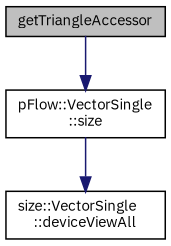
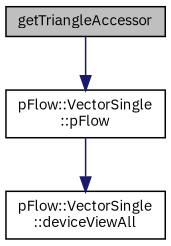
  digraph {
    fontname="IBM Plex Sans"
    rankdir=TB
    node [color=black fillcolor=white fontname="IBM Plex Sans" fontsize=10 shape=record style=filled]
    edge [color=midnightblue fontname="IBM Plex Sans" fontsize=10 labelfontname=Helvetica labelfontsize=10 style=solid]
    n1 [fillcolor=grey75 fontcolor=black height=0.2 label=getTriangleAccessor width=0.4]
-   n2 [height=0.2 label="pFlow::VectorSingle\l::size" width=0.4]
-   n3 [height=0.2 label="size::VectorSingle\l::deviceViewAll" width=0.4]
+   n2 [height=0.2 label="pFlow::VectorSingle\l::pFlow" width=0.4]
+   n3 [height=0.2 label="pFlow::VectorSingle\l::deviceViewAll" width=0.4]
    n1 -> n2
    n2 -> n3
  }
